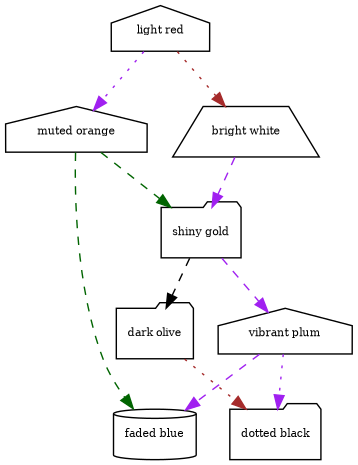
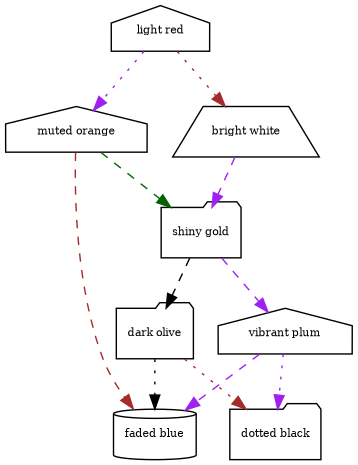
  digraph {
    node [fontsize=8 shape=house]
    edge [color=purple fontsize=8 style=dashed]
    n1 [label="light red"]
    n2 [label="bright white" shape=trapezium]
    n3 [label="muted orange"]
    n4 [label="shiny gold" shape=folder]
    n5 [label="faded blue" shape=cylinder]
    n6 [label="dark olive" shape=folder]
    n7 [label="vibrant plum"]
    n8 [label="dotted black" shape=folder]
    n1 -> n2 [color=brown style=dotted]
    n1 -> n3 [style=dotted]
    n2 -> n4
    n3 -> n4 [color=darkgreen]
-   n3 -> n5 [color=darkgreen]
+   n3 -> n5 [color=brown]
    n4 -> n6 [color=black]
    n4 -> n7
+   n6 -> n5 [color=black style=dotted]
    n6 -> n8 [color=brown style=dotted]
    n7 -> n5
    n7 -> n8 [style=dotted]
  }
